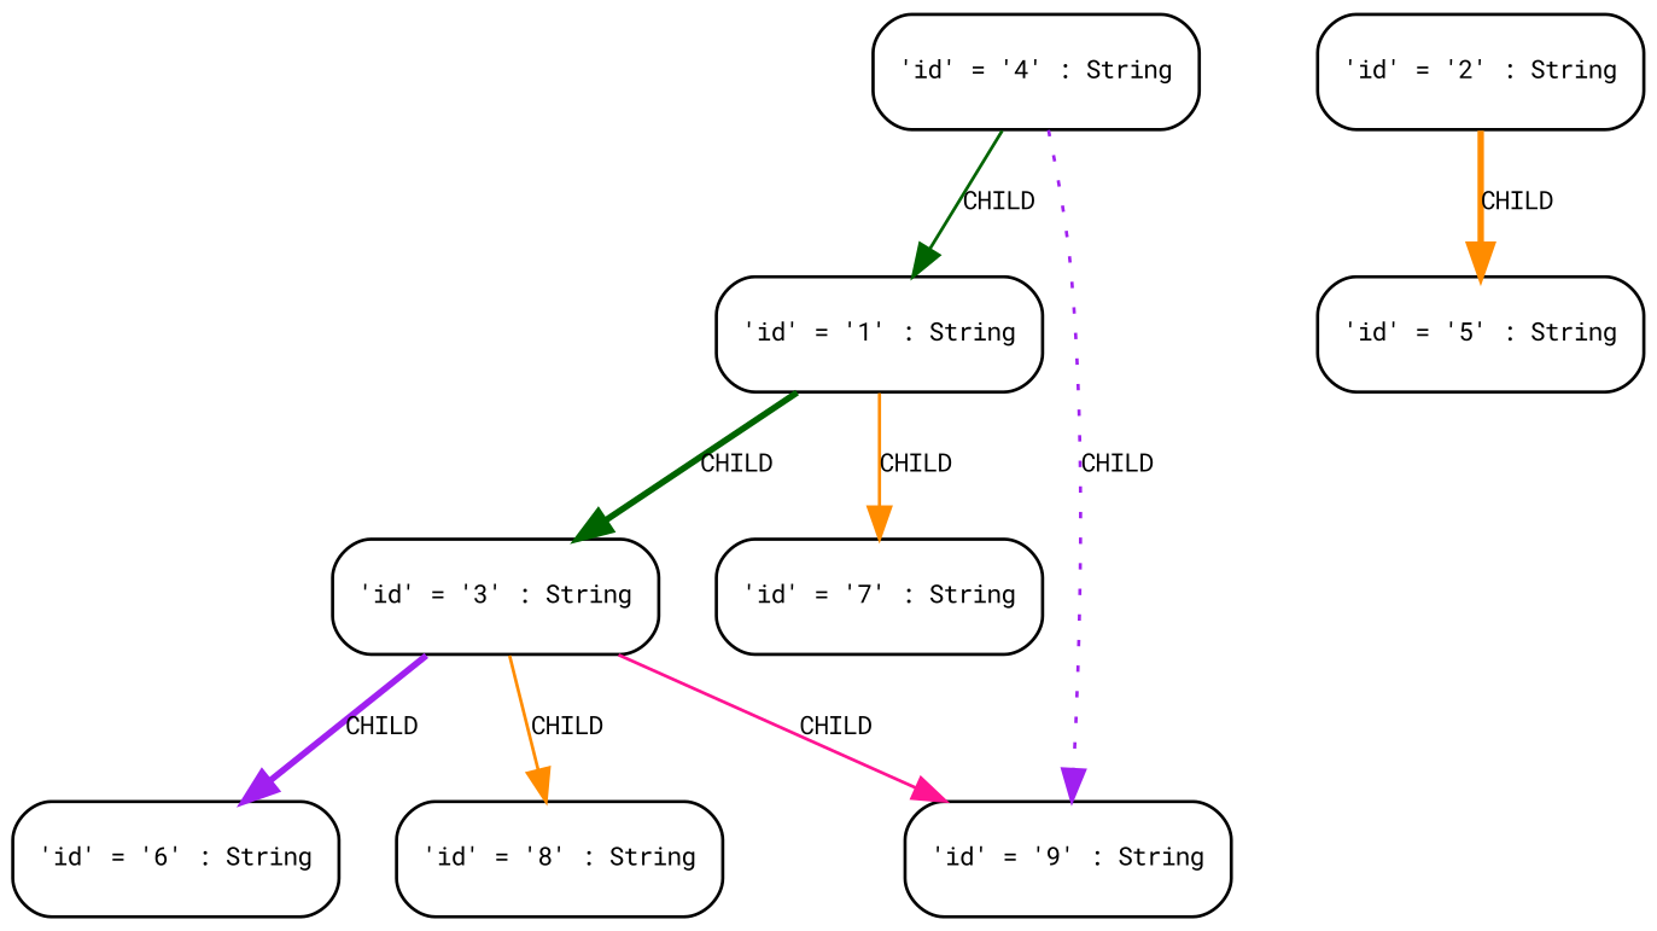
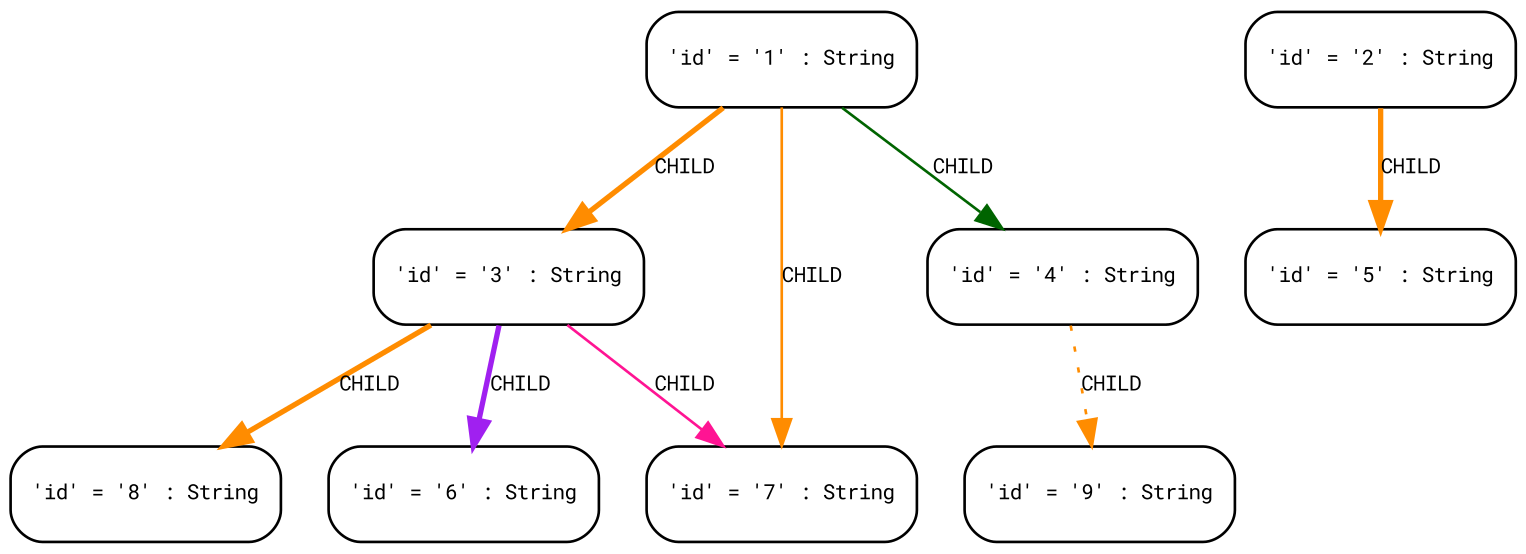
  digraph {
    fontname="Roboto Mono"
    node [fontname="Roboto Mono" fontsize=8 shape=Mrecord]
    edge [color=darkorange fontname="Roboto Mono" fontsize=8 style=solid]
    n1 [label="'id' = '1' : String\l"]
    n2 [label="'id' = '3' : String\l"]
    n3 [label="'id' = '4' : String\l"]
    n4 [label="'id' = '7' : String\l"]
    n5 [label="'id' = '2' : String\l"]
    n6 [label="'id' = '5' : String\l"]
    n7 [label="'id' = '6' : String\l"]
    n8 [label="'id' = '8' : String\l"]
    n9 [label="'id' = '9' : String\l"]
-   n1 -> n2 [color=darkgreen label="CHILD\n" style=bold]
-   n3 -> n1 [color=darkgreen label="CHILD\n"]
+   n1 -> n2 [label="CHILD\n" style=bold]
+   n1 -> n3 [color=darkgreen label="CHILD\n"]
    n1 -> n4 [label="CHILD\n"]
-   n2 -> n9 [color=deeppink label="CHILD\n"]
+   n2 -> n4 [color=deeppink label="CHILD\n"]
    n2 -> n7 [color=purple label="CHILD\n" style=bold]
-   n2 -> n8 [label="CHILD\n"]
-   n3 -> n9 [color=purple label="CHILD\n" style=dotted]
+   n2 -> n8 [label="CHILD\n" style=bold]
+   n3 -> n9 [label="CHILD\n" style=dotted]
    n5 -> n6 [label="CHILD\n" style=bold]
  }
